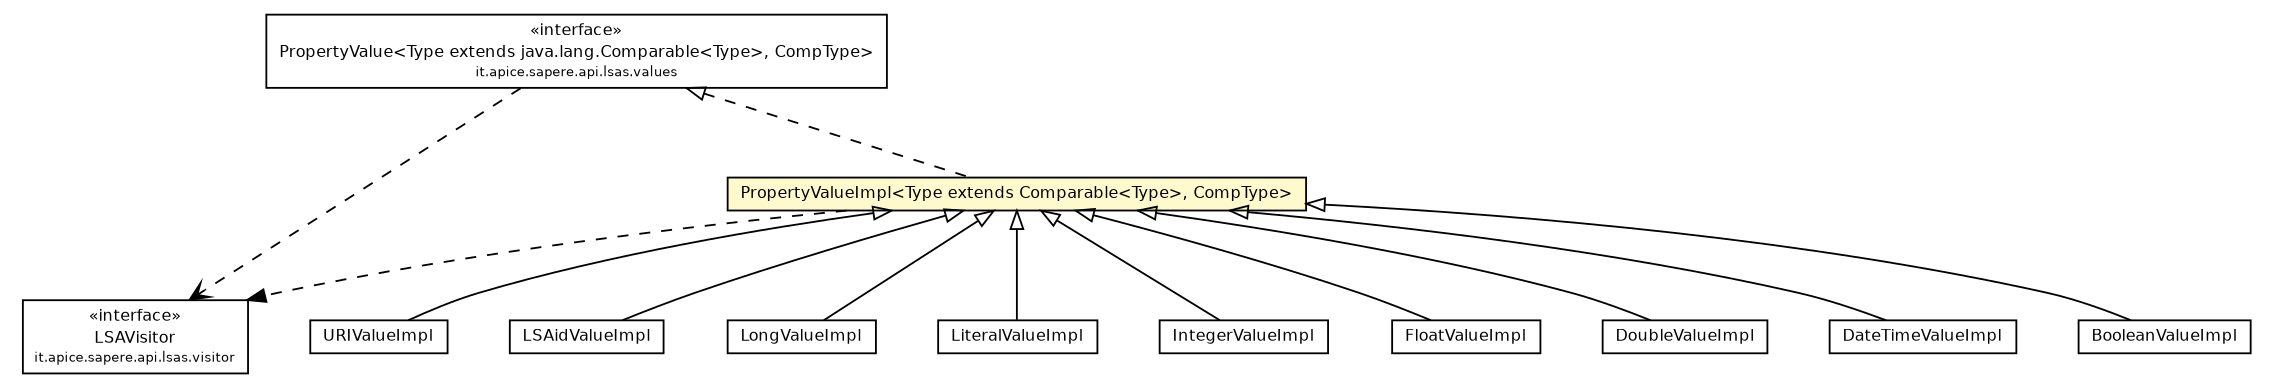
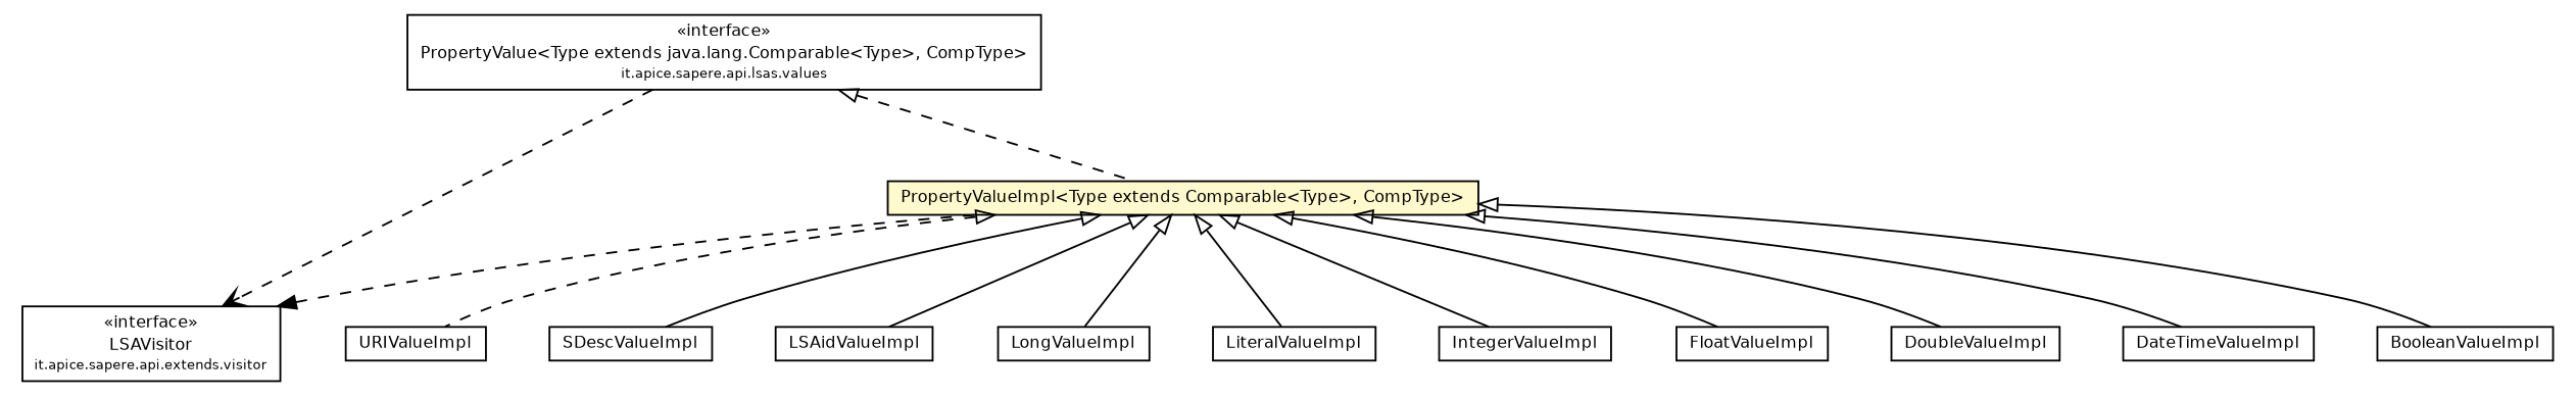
  digraph {
    node [fontcolor=black fontname=Helvetica fontsize=9.0 shape=plaintext]
    edge [fontname=Helvetica fontsize=10 headport=p labelfontname=Helvetica labelfontsize=10 tailport=p arrowtail=empty dir=back]
    n1 [label=<<table border="0" cellborder="1" cellspacing="0" cellpadding="2" port="p" href="../PropertyValue.html"> 		<tr><td><table border="0" cellspacing="0" cellpadding="1"> 			<tr><td> &laquo;interface&raquo; </td></tr> 			<tr><td> PropertyValue&lt;Type extends java.lang.Comparable&lt;Type&gt;, CompType&gt; </td></tr> 			<tr><td><font point-size="7.0"> it.apice.sapere.api.lsas.values </font></td></tr> 		</table></td></tr> 		</table>>]
-   n2 [label=<<table border="0" cellborder="1" cellspacing="0" cellpadding="2" port="p" href="../../visitor/LSAVisitor.html"> 		<tr><td><table border="0" cellspacing="0" cellpadding="1"> 			<tr><td> &laquo;interface&raquo; </td></tr> 			<tr><td> LSAVisitor </td></tr> 			<tr><td><font point-size="7.0"> it.apice.sapere.api.lsas.visitor </font></td></tr> 		</table></td></tr> 		</table>>]
+   n2 [label=<<table border="0" cellborder="1" cellspacing="0" cellpadding="2" port="p" href="../../visitor/LSAVisitor.html"> 		<tr><td><table border="0" cellspacing="0" cellpadding="1"> 			<tr><td> &laquo;interface&raquo; </td></tr> 			<tr><td> LSAVisitor </td></tr> 			<tr><td><font point-size="7.0"> it.apice.sapere.api.extends.visitor </font></td></tr> 		</table></td></tr> 		</table>>]
    n3 [label=<<table border="0" cellborder="1" cellspacing="0" cellpadding="2" port="p" bgcolor="lemonChiffon" href="./PropertyValueImpl.html"> 		<tr><td><table border="0" cellspacing="0" cellpadding="1"> 			<tr><td> PropertyValueImpl&lt;Type extends Comparable&lt;Type&gt;, CompType&gt; </td></tr> 		</table></td></tr> 		</table>>]
    n4 [label=<<table border="0" cellborder="1" cellspacing="0" cellpadding="2" port="p" href="./URIValueImpl.html"> 		<tr><td><table border="0" cellspacing="0" cellpadding="1"> 			<tr><td> URIValueImpl </td></tr> 		</table></td></tr> 		</table>>]
+   n5 [label=<<table border="0" cellborder="1" cellspacing="0" cellpadding="2" port="p" href="./SDescValueImpl.html"> 		<tr><td><table border="0" cellspacing="0" cellpadding="1"> 			<tr><td> SDescValueImpl </td></tr> 		</table></td></tr> 		</table>>]
    n6 [label=<<table border="0" cellborder="1" cellspacing="0" cellpadding="2" port="p" href="./LSAidValueImpl.html"> 		<tr><td><table border="0" cellspacing="0" cellpadding="1"> 			<tr><td> LSAidValueImpl </td></tr> 		</table></td></tr> 		</table>>]
    n7 [label=<<table border="0" cellborder="1" cellspacing="0" cellpadding="2" port="p" href="./LongValueImpl.html"> 		<tr><td><table border="0" cellspacing="0" cellpadding="1"> 			<tr><td> LongValueImpl </td></tr> 		</table></td></tr> 		</table>>]
    n8 [label=<<table border="0" cellborder="1" cellspacing="0" cellpadding="2" port="p" href="./LiteralValueImpl.html"> 		<tr><td><table border="0" cellspacing="0" cellpadding="1"> 			<tr><td> LiteralValueImpl </td></tr> 		</table></td></tr> 		</table>>]
    n9 [label=<<table border="0" cellborder="1" cellspacing="0" cellpadding="2" port="p" href="./IntegerValueImpl.html"> 		<tr><td><table border="0" cellspacing="0" cellpadding="1"> 			<tr><td> IntegerValueImpl </td></tr> 		</table></td></tr> 		</table>>]
    n10 [label=<<table border="0" cellborder="1" cellspacing="0" cellpadding="2" port="p" href="./FloatValueImpl.html"> 		<tr><td><table border="0" cellspacing="0" cellpadding="1"> 			<tr><td> FloatValueImpl </td></tr> 		</table></td></tr> 		</table>>]
    n11 [label=<<table border="0" cellborder="1" cellspacing="0" cellpadding="2" port="p" href="./DoubleValueImpl.html"> 		<tr><td><table border="0" cellspacing="0" cellpadding="1"> 			<tr><td> DoubleValueImpl </td></tr> 		</table></td></tr> 		</table>>]
    n12 [label=<<table border="0" cellborder="1" cellspacing="0" cellpadding="2" port="p" href="./DateTimeValueImpl.html"> 		<tr><td><table border="0" cellspacing="0" cellpadding="1"> 			<tr><td> DateTimeValueImpl </td></tr> 		</table></td></tr> 		</table>>]
    n13 [label=<<table border="0" cellborder="1" cellspacing="0" cellpadding="2" port="p" href="./BooleanValueImpl.html"> 		<tr><td><table border="0" cellspacing="0" cellpadding="1"> 			<tr><td> BooleanValueImpl </td></tr> 		</table></td></tr> 		</table>>]
    n1 -> n2 [arrowhead=open color=black fontcolor=black fontsize=10.0 style=dashed arrowtail="" dir=""]
    n1 -> n3 [style=dashed]
    n3 -> n2 [arrowhead=normal color=black fontcolor=black fontsize=10.0 style=dashed arrowtail="" dir=""]
-   n3 -> n4
+   n3 -> n4 [style=dashed]
+   n3 -> n5
    n3 -> n6
    n3 -> n7
    n3 -> n8
    n3 -> n9
    n3 -> n10
    n3 -> n11
    n3 -> n12
    n3 -> n13
  }
